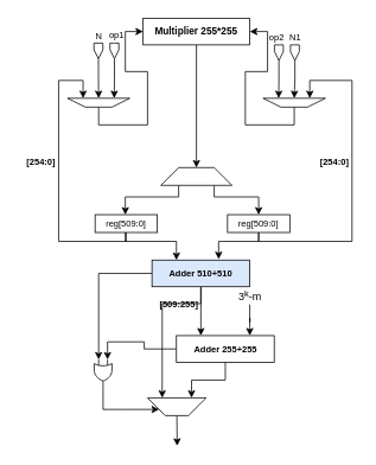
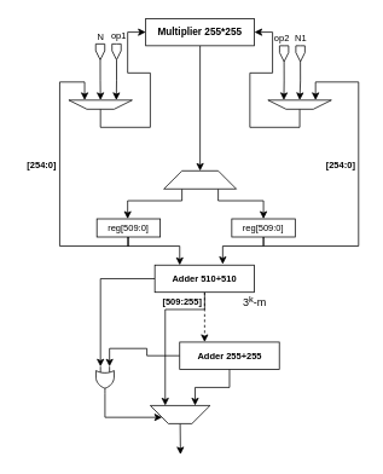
  <mxCell id="0" />
  <mxCell id="1" parent="0" />
  <mxCell id="2" style="edgeStyle=orthogonalEdgeStyle;rounded=0;orthogonalLoop=1;jettySize=auto;html=1;entryX=0.5;entryY=0;entryDx=0;entryDy=0;" parent="1" source="3" target="11" edge="1"><mxGeometry relative="1" as="geometry" /></mxCell>
  <mxCell id="3" value="&lt;font style=&quot;font-size: 11px&quot;&gt;&lt;b&gt;Multiplier 255*255&lt;/b&gt;&lt;/font&gt;" style="rounded=0;whiteSpace=wrap;html=1;" parent="1" vertex="1"><mxGeometry x="160" y="20" width="120" height="30" as="geometry" /></mxCell>
  <mxCell id="4" style="edgeStyle=orthogonalEdgeStyle;rounded=0;orthogonalLoop=1;jettySize=auto;html=1;entryX=0.25;entryY=1;entryDx=0;entryDy=0;" parent="1" source="5" target="8" edge="1"><mxGeometry relative="1" as="geometry" /></mxCell>
  <mxCell id="5" value="" style="html=1;shadow=0;dashed=0;align=center;verticalAlign=middle;shape=mxgraph.arrows2.arrow;dy=0;dx=10;notch=0;rotation=90;" parent="1" vertex="1"><mxGeometry x="119" y="51.75" width="17.5" height="10" as="geometry" /></mxCell>
  <mxCell id="6" value="" style="shape=trapezoid;perimeter=trapezoidPerimeter;whiteSpace=wrap;html=1;fixedSize=1;" parent="1" vertex="1"><mxGeometry x="45" y="130" width="50" as="geometry" /></mxCell>
  <mxCell id="7" style="edgeStyle=orthogonalEdgeStyle;rounded=0;orthogonalLoop=1;jettySize=auto;html=1;exitX=0.5;exitY=0;exitDx=0;exitDy=0;entryX=0;entryY=0.5;entryDx=0;entryDy=0;" parent="1" source="8" target="3" edge="1"><mxGeometry relative="1" as="geometry" /></mxCell>
  <mxCell id="8" value="" style="shape=trapezoid;perimeter=trapezoidPerimeter;whiteSpace=wrap;html=1;fixedSize=1;rotation=-180;" parent="1" vertex="1"><mxGeometry x="75" y="110" width="70" height="10" as="geometry" /></mxCell>
  <mxCell id="9" style="edgeStyle=orthogonalEdgeStyle;rounded=0;orthogonalLoop=1;jettySize=auto;html=1;exitX=0.25;exitY=1;exitDx=0;exitDy=0;" parent="1" source="11" target="14" edge="1"><mxGeometry relative="1" as="geometry"><Array as="points"><mxPoint x="200" y="221" /><mxPoint x="140" y="221" /></Array></mxGeometry></mxCell>
  <mxCell id="10" style="edgeStyle=orthogonalEdgeStyle;rounded=0;orthogonalLoop=1;jettySize=auto;html=1;exitX=0.75;exitY=1;exitDx=0;exitDy=0;entryX=0.5;entryY=0;entryDx=0;entryDy=0;" parent="1" source="11" target="20" edge="1"><mxGeometry relative="1" as="geometry"><Array as="points"><mxPoint x="240" y="221" /><mxPoint x="290" y="221" /></Array></mxGeometry></mxCell>
  <mxCell id="11" value="" style="shape=trapezoid;perimeter=trapezoidPerimeter;whiteSpace=wrap;html=1;fixedSize=1;" parent="1" vertex="1"><mxGeometry x="180" y="188" width="80" height="20" as="geometry" /></mxCell>
  <mxCell id="12" style="edgeStyle=orthogonalEdgeStyle;rounded=0;orthogonalLoop=1;jettySize=auto;html=1;exitX=0.5;exitY=1;exitDx=0;exitDy=0;entryX=0.25;entryY=0;entryDx=0;entryDy=0;" parent="1" source="14" target="31" edge="1"><mxGeometry relative="1" as="geometry"><Array as="points"><mxPoint x="140" y="271" /><mxPoint x="198" y="271" /></Array></mxGeometry></mxCell>
  <mxCell id="13" style="edgeStyle=orthogonalEdgeStyle;rounded=0;orthogonalLoop=1;jettySize=auto;html=1;entryX=0.75;entryY=1;entryDx=0;entryDy=0;" parent="1" source="14" target="8" edge="1"><mxGeometry relative="1" as="geometry"><Array as="points"><mxPoint x="141" y="271" /><mxPoint x="65" y="271" /><mxPoint x="65" y="90" /><mxPoint x="93" y="90" /></Array></mxGeometry></mxCell>
  <mxCell id="14" value="&lt;font style=&quot;font-size: 10px&quot;&gt;reg[509:0]&lt;/font&gt;" style="rounded=0;whiteSpace=wrap;html=1;" parent="1" vertex="1"><mxGeometry x="106" y="241" width="70" height="20" as="geometry" /></mxCell>
  <mxCell id="15" value="&lt;font size=&quot;1&quot;&gt;&lt;b&gt;[254:0]&lt;/b&gt;&lt;/font&gt;" style="text;html=1;resizable=0;autosize=1;align=center;verticalAlign=middle;points=[];fillColor=none;strokeColor=none;rounded=0;" parent="1" vertex="1"><mxGeometry x="20" y="171" width="50" height="20" as="geometry" /></mxCell>
  <mxCell id="16" style="edgeStyle=orthogonalEdgeStyle;rounded=0;orthogonalLoop=1;jettySize=auto;html=1;exitX=0.5;exitY=0;exitDx=0;exitDy=0;entryX=1;entryY=0.5;entryDx=0;entryDy=0;" parent="1" source="17" target="3" edge="1"><mxGeometry relative="1" as="geometry" /></mxCell>
  <mxCell id="17" value="" style="shape=trapezoid;perimeter=trapezoidPerimeter;whiteSpace=wrap;html=1;fixedSize=1;rotation=-180;" parent="1" vertex="1"><mxGeometry x="295" y="110" width="70" height="10" as="geometry" /></mxCell>
  <mxCell id="18" style="edgeStyle=orthogonalEdgeStyle;rounded=0;orthogonalLoop=1;jettySize=auto;html=1;exitX=0.5;exitY=1;exitDx=0;exitDy=0;" parent="1" source="20" edge="1"><mxGeometry relative="1" as="geometry"><mxPoint x="245" y="291" as="targetPoint" /><Array as="points"><mxPoint x="290" y="271" /><mxPoint x="245" y="271" /></Array></mxGeometry></mxCell>
  <mxCell id="19" style="edgeStyle=orthogonalEdgeStyle;rounded=0;orthogonalLoop=1;jettySize=auto;html=1;entryX=0.25;entryY=1;entryDx=0;entryDy=0;" parent="1" source="20" target="17" edge="1"><mxGeometry relative="1" as="geometry"><Array as="points"><mxPoint x="290" y="271" /><mxPoint x="395" y="271" /><mxPoint x="395" y="90" /><mxPoint x="347" y="90" /></Array></mxGeometry></mxCell>
  <mxCell id="20" value="&lt;font style=&quot;font-size: 10px&quot;&gt;reg[509:0]&lt;/font&gt;" style="rounded=0;whiteSpace=wrap;html=1;" parent="1" vertex="1"><mxGeometry x="255" y="241" width="70" height="20" as="geometry" /></mxCell>
  <mxCell id="21" style="edgeStyle=orthogonalEdgeStyle;rounded=0;orthogonalLoop=1;jettySize=auto;html=1;exitX=1;exitY=0.5;exitDx=0;exitDy=0;exitPerimeter=0;entryX=0.75;entryY=1;entryDx=0;entryDy=0;" parent="1" source="22" target="17" edge="1"><mxGeometry relative="1" as="geometry" /></mxCell>
  <mxCell id="22" value="" style="html=1;shadow=0;dashed=0;align=center;verticalAlign=middle;shape=mxgraph.arrows2.arrow;dy=0;dx=10;notch=0;rotation=90;" parent="1" vertex="1"><mxGeometry x="304" y="53.75" width="17.5" height="10" as="geometry" /></mxCell>
  <mxCell id="23" value="&lt;font style=&quot;font-size: 10px&quot;&gt;op1&lt;/font&gt;" style="text;html=1;resizable=0;autosize=1;align=center;verticalAlign=middle;points=[];fillColor=none;strokeColor=none;rounded=0;" parent="1" vertex="1"><mxGeometry x="115" y="29" width="30" height="20" as="geometry" /></mxCell>
  <mxCell id="24" value="&lt;font style=&quot;font-size: 10px&quot;&gt;op2&lt;/font&gt;" style="text;html=1;resizable=0;autosize=1;align=center;verticalAlign=middle;points=[];fillColor=none;strokeColor=none;rounded=0;" parent="1" vertex="1"><mxGeometry x="295" y="31.75" width="30" height="20" as="geometry" /></mxCell>
  <mxCell id="25" style="edgeStyle=orthogonalEdgeStyle;rounded=0;orthogonalLoop=1;jettySize=auto;html=1;entryX=0.5;entryY=1;entryDx=0;entryDy=0;" parent="1" source="26" target="17" edge="1"><mxGeometry relative="1" as="geometry" /></mxCell>
  <mxCell id="26" value="" style="html=1;shadow=0;dashed=0;align=center;verticalAlign=middle;shape=mxgraph.arrows2.arrow;dy=0;dx=10;notch=0;rotation=90;" parent="1" vertex="1"><mxGeometry x="322" y="53.75" width="17.5" height="10" as="geometry" /></mxCell>
  <mxCell id="27" value="&lt;span style=&quot;font-size: 10px&quot;&gt;N1&lt;/span&gt;" style="text;html=1;resizable=0;autosize=1;align=center;verticalAlign=middle;points=[];fillColor=none;strokeColor=none;rounded=0;" parent="1" vertex="1"><mxGeometry x="315.75" y="31.75" width="30" height="20" as="geometry" /></mxCell>
- <mxCell id="28" style="edgeStyle=orthogonalEdgeStyle;rounded=0;orthogonalLoop=1;jettySize=auto;html=1;exitX=0.5;exitY=1;exitDx=0;exitDy=0;entryX=0.25;entryY=0;entryDx=0;entryDy=0;" parent="1" source="31" target="37" edge="1"><mxGeometry relative="1" as="geometry" /></mxCell>
+ <mxCell id="28" style="edgeStyle=orthogonalEdgeStyle;rounded=0;orthogonalLoop=1;jettySize=auto;html=1;exitX=0.5;exitY=1;exitDx=0;exitDy=0;entryX=0.25;entryY=0;entryDx=0;entryDy=0;dashed=1;" parent="1" source="31" target="37" edge="1"><mxGeometry relative="1" as="geometry" /></mxCell>
  <mxCell id="29" style="edgeStyle=orthogonalEdgeStyle;rounded=0;orthogonalLoop=1;jettySize=auto;html=1;exitX=0.5;exitY=1;exitDx=0;exitDy=0;entryX=0.75;entryY=1;entryDx=0;entryDy=0;" parent="1" source="31" target="33" edge="1"><mxGeometry relative="1" as="geometry"><Array as="points"><mxPoint x="225" y="341" /><mxPoint x="182" y="341" /></Array></mxGeometry></mxCell>
  <mxCell id="30" style="edgeStyle=orthogonalEdgeStyle;rounded=0;orthogonalLoop=1;jettySize=auto;html=1;exitX=0;exitY=0.5;exitDx=0;exitDy=0;entryX=0;entryY=0.75;entryDx=0;entryDy=0;entryPerimeter=0;" parent="1" source="31" target="39" edge="1"><mxGeometry relative="1" as="geometry" /></mxCell>
- <mxCell id="31" value="&lt;font style=&quot;font-size: 10px&quot;&gt;&lt;b&gt;Adder 510+510&lt;/b&gt;&lt;/font&gt;" style="rounded=0;whiteSpace=wrap;html=1;fillColor=#dae8fc;" parent="1" vertex="1"><mxGeometry x="170" y="292" width="110" height="30" as="geometry" /></mxCell>
+ <mxCell id="31" value="&lt;font style=&quot;font-size: 10px&quot;&gt;&lt;b&gt;Adder 510+510&lt;/b&gt;&lt;/font&gt;" style="rounded=0;whiteSpace=wrap;html=1;" parent="1" vertex="1"><mxGeometry x="170" y="292" width="110" height="30" as="geometry" /></mxCell>
  <mxCell id="32" style="edgeStyle=orthogonalEdgeStyle;rounded=0;orthogonalLoop=1;jettySize=auto;html=1;exitX=0.5;exitY=0;exitDx=0;exitDy=0;" parent="1" source="33" edge="1"><mxGeometry relative="1" as="geometry"><mxPoint x="198.333" y="501" as="targetPoint" /></mxGeometry></mxCell>
  <mxCell id="33" value="" style="shape=trapezoid;perimeter=trapezoidPerimeter;whiteSpace=wrap;html=1;fixedSize=1;rotation=-180;" parent="1" vertex="1"><mxGeometry x="165" y="447" width="66" height="20" as="geometry" /></mxCell>
- <mxCell id="34" value="&lt;font size=&quot;1&quot;&gt;&lt;b&gt;[509:255]&lt;/b&gt;&lt;/font&gt;" style="text;html=1;resizable=0;autosize=1;align=center;verticalAlign=middle;points=[];fillColor=none;strokeColor=none;rounded=0;" parent="1" vertex="1"><mxGeometry x="170" y="332" width="60" height="20" as="geometry" /></mxCell>
+ <mxCell id="34" value="&lt;font size=&quot;1&quot;&gt;&lt;b&gt;[509:255]&lt;/b&gt;&lt;/font&gt;" style="text;html=1;resizable=0;autosize=1;align=center;verticalAlign=middle;points=[];fillColor=none;strokeColor=none;rounded=0;" parent="1" vertex="1"><mxGeometry x="170" y="322" width="60" height="20" as="geometry" /></mxCell>
  <mxCell id="35" style="edgeStyle=orthogonalEdgeStyle;rounded=0;orthogonalLoop=1;jettySize=auto;html=1;exitX=0.5;exitY=1;exitDx=0;exitDy=0;entryX=0.25;entryY=1;entryDx=0;entryDy=0;" parent="1" source="37" target="33" edge="1"><mxGeometry relative="1" as="geometry" /></mxCell>
  <mxCell id="36" style="edgeStyle=orthogonalEdgeStyle;rounded=0;orthogonalLoop=1;jettySize=auto;html=1;exitX=0;exitY=0.5;exitDx=0;exitDy=0;entryX=0;entryY=0.25;entryDx=0;entryDy=0;entryPerimeter=0;" parent="1" source="37" target="39" edge="1"><mxGeometry relative="1" as="geometry" /></mxCell>
  <mxCell id="37" value="&lt;font style=&quot;font-size: 10px&quot;&gt;&lt;b&gt;Adder 255+255&lt;/b&gt;&lt;/font&gt;" style="rounded=0;whiteSpace=wrap;html=1;" parent="1" vertex="1"><mxGeometry x="197.5" y="377" width="110" height="30" as="geometry" /></mxCell>
  <mxCell id="38" style="edgeStyle=orthogonalEdgeStyle;rounded=0;orthogonalLoop=1;jettySize=auto;html=1;exitX=1;exitY=0.5;exitDx=0;exitDy=0;exitPerimeter=0;entryX=1;entryY=0.25;entryDx=0;entryDy=0;" parent="1" source="39" target="33" edge="1"><mxGeometry relative="1" as="geometry"><Array as="points"><mxPoint x="115" y="460" /></Array></mxGeometry></mxCell>
  <mxCell id="39" value="" style="verticalLabelPosition=bottom;shadow=0;dashed=0;align=center;html=1;verticalAlign=top;shape=mxgraph.electrical.logic_gates.logic_gate;operation=or;rotation=90;" parent="1" vertex="1"><mxGeometry x="100" y="409" width="30" height="20" as="geometry" /></mxCell>
- <mxCell id="40" style="edgeStyle=orthogonalEdgeStyle;rounded=0;orthogonalLoop=1;jettySize=auto;html=1;entryX=0.75;entryY=0;entryDx=0;entryDy=0;" parent="1" source="41" target="37" edge="1"><mxGeometry relative="1" as="geometry" /></mxCell>
  <mxCell id="41" value="3&lt;sup&gt;k&lt;/sup&gt;-m" style="text;html=1;resizable=0;autosize=1;align=center;verticalAlign=middle;points=[];fillColor=none;strokeColor=none;rounded=0;" parent="1" vertex="1"><mxGeometry x="260" y="322" width="40" height="20" as="geometry" /></mxCell>
  <mxCell id="42" style="edgeStyle=orthogonalEdgeStyle;rounded=0;orthogonalLoop=1;jettySize=auto;html=1;entryX=0.5;entryY=1;entryDx=0;entryDy=0;" parent="1" source="43" target="8" edge="1"><mxGeometry relative="1" as="geometry" /></mxCell>
  <mxCell id="43" value="" style="html=1;shadow=0;dashed=0;align=center;verticalAlign=middle;shape=mxgraph.arrows2.arrow;dy=0;dx=10;notch=0;rotation=90;" parent="1" vertex="1"><mxGeometry x="101" y="51.75" width="17.5" height="10" as="geometry" /></mxCell>
  <mxCell id="44" value="&lt;span style=&quot;font-size: 10px&quot;&gt;N&lt;/span&gt;" style="text;html=1;resizable=0;autosize=1;align=center;verticalAlign=middle;points=[];fillColor=none;strokeColor=none;rounded=0;" parent="1" vertex="1"><mxGeometry x="100" y="30" width="20" height="20" as="geometry" /></mxCell>
  <mxCell id="45" value="&lt;font size=&quot;1&quot;&gt;&lt;b&gt;[254:0]&lt;/b&gt;&lt;/font&gt;" style="text;html=1;resizable=0;autosize=1;align=center;verticalAlign=middle;points=[];fillColor=none;strokeColor=none;rounded=0;" parent="1" vertex="1"><mxGeometry x="350" y="171" width="50" height="20" as="geometry" /></mxCell>
